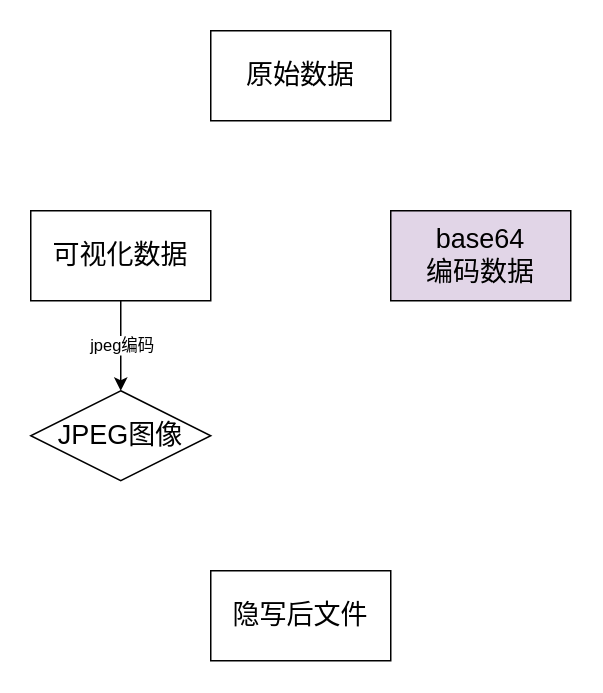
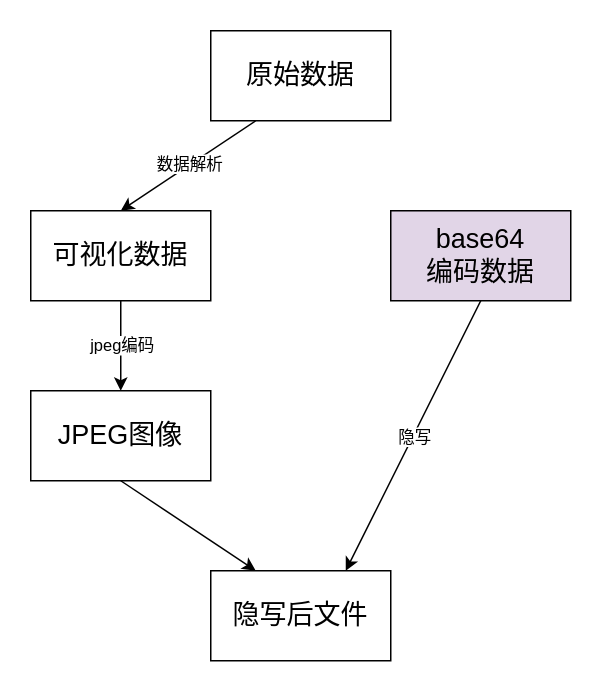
  <mxCell id="0" />
  <mxCell id="1" parent="0" />
  <mxCell id="2" value="&lt;font style=&quot;font-size: 18px;&quot;&gt;原始数据&lt;/font&gt;" style="rounded=0;whiteSpace=wrap;html=1;" parent="1" vertex="1"><mxGeometry x="140" y="20" width="120" height="60" as="geometry" /></mxCell>
  <mxCell id="3" value="&lt;span style=&quot;font-size: 18px;&quot;&gt;可视化数据&lt;/span&gt;" style="rounded=0;whiteSpace=wrap;html=1;" parent="1" vertex="1"><mxGeometry x="20" y="140" width="120" height="60" as="geometry" /></mxCell>
- <mxCell id="4" value="&lt;span style=&quot;font-size: 18px;&quot;&gt;JPEG图像&lt;/span&gt;" style="rhombus;whiteSpace=wrap;html=1;" parent="1" vertex="1"><mxGeometry x="20" y="260" width="120" height="60" as="geometry" /></mxCell>
+ <mxCell id="4" value="&lt;span style=&quot;font-size: 18px;&quot;&gt;JPEG图像&lt;/span&gt;" style="rounded=0;whiteSpace=wrap;html=1;" parent="1" vertex="1"><mxGeometry x="20" y="260" width="120" height="60" as="geometry" /></mxCell>
  <mxCell id="5" value="&lt;span style=&quot;font-size: 18px;&quot;&gt;base64&lt;br&gt;编码数据&lt;/span&gt;" style="rounded=0;whiteSpace=wrap;html=1;fillColor=#e1d5e7;" parent="1" vertex="1"><mxGeometry x="260" y="140" width="120" height="60" as="geometry" /></mxCell>
+ <mxCell id="6" value="" style="endArrow=classic;html=1;rounded=0;entryX=0.5;entryY=0;entryDx=0;entryDy=0;exitX=0.25;exitY=1;exitDx=0;exitDy=0;" parent="1" source="2" target="3" edge="1"><mxGeometry width="50" height="50" relative="1" as="geometry"><mxPoint x="190" y="210" as="sourcePoint" /><mxPoint x="240" y="160" as="targetPoint" /></mxGeometry></mxCell>
+ <mxCell id="7" value="数据解析" style="edgeLabel;html=1;align=center;verticalAlign=middle;resizable=0;points=[];" parent="6" vertex="1" connectable="0"><mxGeometry x="-0.026" y="-1" relative="1" as="geometry"><mxPoint as="offset" /></mxGeometry></mxCell>
  <mxCell id="8" value="" style="endArrow=classic;html=1;rounded=0;entryX=0.5;entryY=0;entryDx=0;entryDy=0;exitX=0.5;exitY=1;exitDx=0;exitDy=0;" parent="1" source="3" target="4" edge="1"><mxGeometry width="50" height="50" relative="1" as="geometry"><mxPoint x="190" y="250" as="sourcePoint" /><mxPoint x="240" y="200" as="targetPoint" /></mxGeometry></mxCell>
  <mxCell id="9" value="jpeg编码" style="edgeLabel;html=1;align=center;verticalAlign=middle;resizable=0;points=[];" parent="8" vertex="1" connectable="0"><mxGeometry x="-0.02" relative="1" as="geometry"><mxPoint as="offset" /></mxGeometry></mxCell>
  <mxCell id="10" value="&lt;font style=&quot;font-size: 18px;&quot;&gt;隐写后文件&lt;/font&gt;" style="rounded=0;whiteSpace=wrap;html=1;" parent="1" vertex="1"><mxGeometry x="140" y="380" width="120" height="60" as="geometry" /></mxCell>
+ <mxCell id="11" value="" style="endArrow=classic;html=1;rounded=0;entryX=0.25;entryY=0;entryDx=0;entryDy=0;exitX=0.5;exitY=1;exitDx=0;exitDy=0;" parent="1" source="4" target="10" edge="1"><mxGeometry width="50" height="50" relative="1" as="geometry"><mxPoint x="170" y="370" as="sourcePoint" /><mxPoint x="220" y="320" as="targetPoint" /></mxGeometry></mxCell>
+ <mxCell id="12" value="" style="endArrow=classic;html=1;rounded=0;entryX=0.75;entryY=0;entryDx=0;entryDy=0;exitX=0.5;exitY=1;exitDx=0;exitDy=0;" parent="1" source="5" target="10" edge="1"><mxGeometry width="50" height="50" relative="1" as="geometry"><mxPoint x="170" y="290" as="sourcePoint" /><mxPoint x="220" y="240" as="targetPoint" /></mxGeometry></mxCell>
+ <mxCell id="13" value="隐写" style="edgeLabel;html=1;align=center;verticalAlign=middle;resizable=0;points=[];" parent="12" vertex="1" connectable="0"><mxGeometry x="0.001" y="1" relative="1" as="geometry"><mxPoint as="offset" /></mxGeometry></mxCell>
